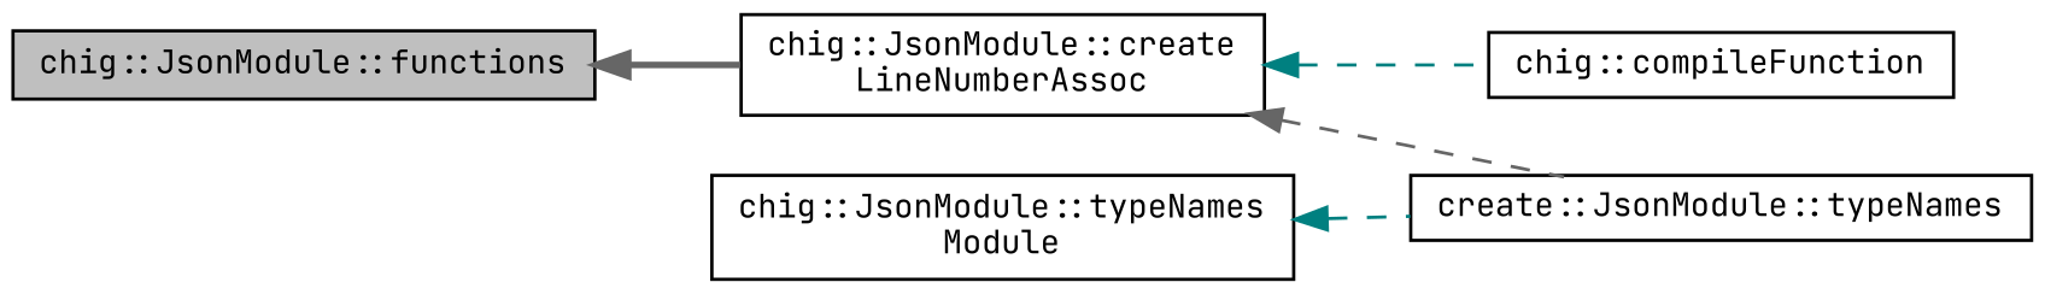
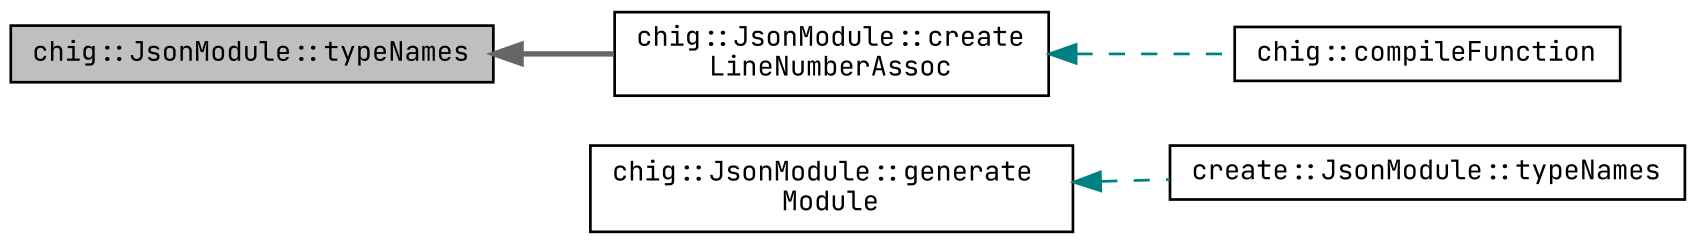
  digraph {
    fontname="JetBrains Mono"
    rankdir=LR
    node [color=black fillcolor=white fontname="JetBrains Mono" fontsize=10 shape=record style=filled]
    edge [color=gray40 dir=back fontname="JetBrains Mono" fontsize=10 labelfontname=Helvetica labelfontsize=10 style=dashed]
-   n1 [fillcolor=grey75 fontcolor=black height=0.2 label="chig::JsonModule::functions" width=0.4]
+   n1 [fillcolor=grey75 fontcolor=black height=0.2 label="chig::JsonModule::typeNames" width=0.4]
    n2 [height=0.2 label="chig::JsonModule::create\lLineNumberAssoc" width=0.4]
    n3 [height=0.2 label="chig::compileFunction" width=0.4]
    n4 [height=0.2 label="create::JsonModule::typeNames" width=0.4]
-   n5 [height=0.2 label="chig::JsonModule::typeNames\lModule" width=0.4]
+   n5 [height=0.2 label="chig::JsonModule::generate\lModule" width=0.4]
    n1 -> n2 [style=bold]
    n2 -> n3 [color=teal]
-   n2 -> n4
    n5 -> n4 [color=teal]
  }
